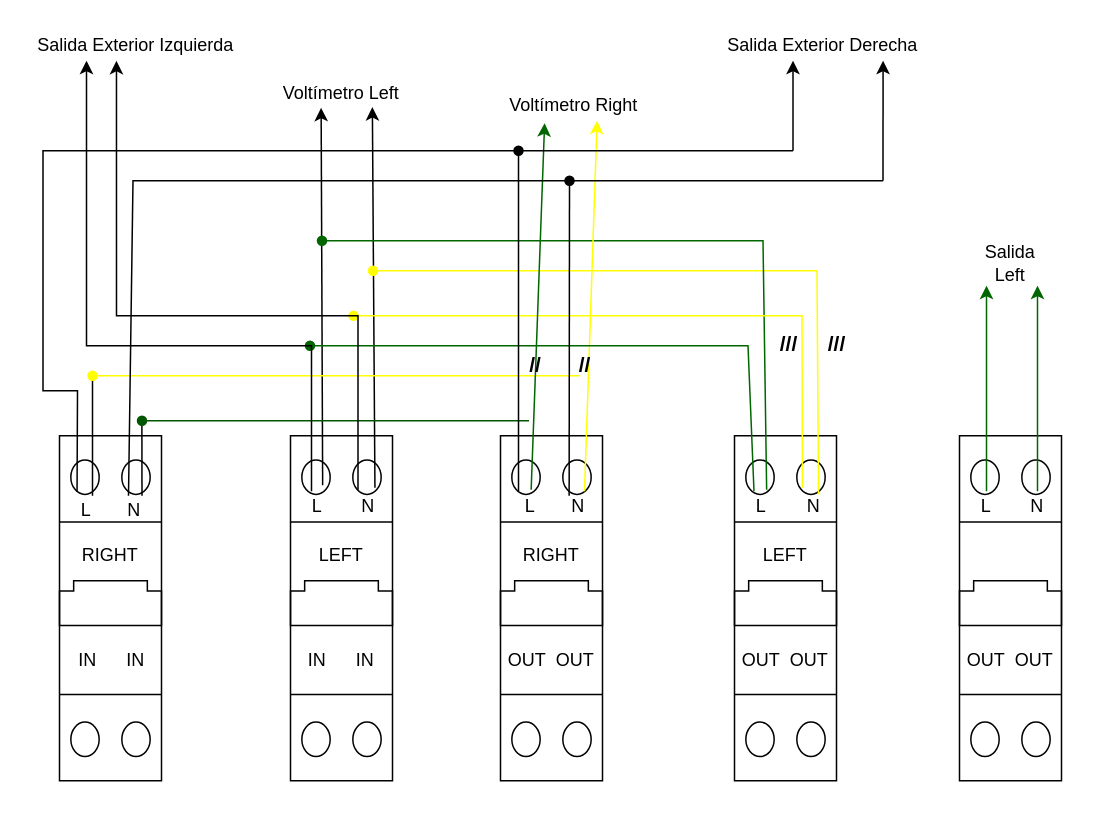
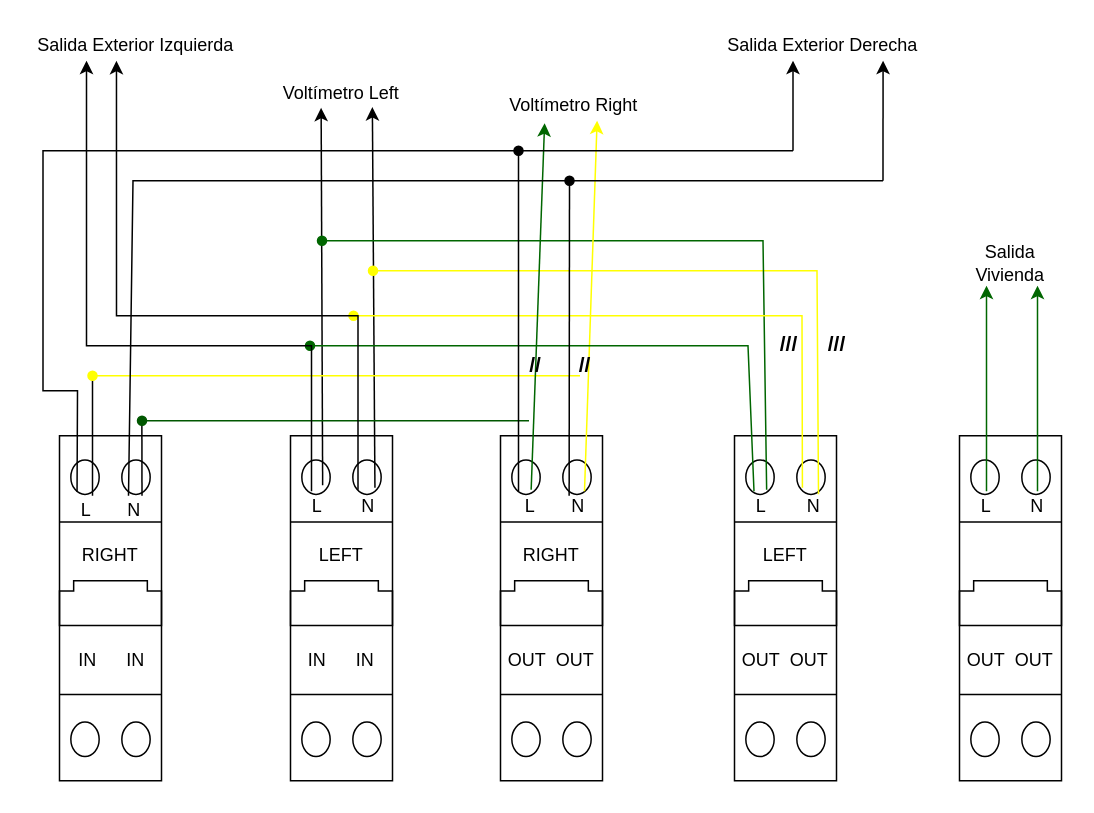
  <mxCell id="0" />
  <mxCell id="1" parent="0" />
  <mxCell id="2" value="" style="verticalLabelPosition=bottom;dashed=0;shadow=0;html=1;align=center;verticalAlign=top;shape=mxgraph.cabinets.cb_2p;" parent="1" vertex="1"><mxGeometry x="193" y="290" width="68" height="230" as="geometry" /></mxCell>
  <mxCell id="3" style="edgeStyle=none;rounded=0;orthogonalLoop=1;jettySize=auto;html=1;exitX=0.828;exitY=0.151;exitDx=0;exitDy=0;strokeColor=#000000;endArrow=classic;endFill=1;exitPerimeter=0;entryX=0.647;entryY=0.97;entryDx=0;entryDy=0;entryPerimeter=0;" parent="1" edge="1" target="52" source="2"><mxGeometry relative="1" as="geometry"><mxPoint x="247" y="140" as="targetPoint" /><mxPoint x="247" y="277" as="sourcePoint" /></mxGeometry></mxCell>
  <mxCell id="4" style="rounded=0;orthogonalLoop=1;jettySize=auto;html=1;exitX=0.5;exitY=0;exitDx=0;exitDy=0;strokeColor=#000000;endArrow=classic;endFill=1;entryX=0.403;entryY=0.993;entryDx=0;entryDy=0;entryPerimeter=0;" edge="1" parent="1" target="52"><mxGeometry relative="1" as="geometry"><mxPoint x="211.9" y="140.16" as="targetPoint" /><mxPoint x="214.44" y="323" as="sourcePoint" /></mxGeometry></mxCell>
  <mxCell id="5" value="" style="verticalLabelPosition=bottom;dashed=0;shadow=0;html=1;align=center;verticalAlign=top;shape=mxgraph.cabinets.cb_2p;" parent="1" vertex="1"><mxGeometry x="489" y="290" width="68" height="230" as="geometry" /></mxCell>
  <mxCell id="6" style="edgeStyle=none;rounded=0;orthogonalLoop=1;jettySize=auto;html=1;exitX=0.5;exitY=0;exitDx=0;exitDy=0;strokeColor=#FFFF00;endArrow=oval;endFill=1;" parent="1" edge="1"><mxGeometry relative="1" as="geometry"><mxPoint x="248" y="180" as="targetPoint" /><mxPoint x="545" y="329" as="sourcePoint" /><Array as="points"><mxPoint x="544" y="180" /></Array></mxGeometry></mxCell>
  <mxCell id="7" value="///" style="edgeLabel;html=1;align=center;verticalAlign=middle;resizable=0;points=[];fontSize=14;fontColor=#000000;labelBackgroundColor=none;fontStyle=1" parent="6" vertex="1" connectable="0"><mxGeometry x="0.324" y="1" relative="1" as="geometry"><mxPoint x="126.15" y="47" as="offset" /></mxGeometry></mxCell>
  <mxCell id="8" style="edgeStyle=none;rounded=0;orthogonalLoop=1;jettySize=auto;html=1;exitX=0.5;exitY=0;exitDx=0;exitDy=0;strokeColor=#006600;endArrow=oval;endFill=1;" parent="1" edge="1"><mxGeometry relative="1" as="geometry"><mxPoint x="214" y="160" as="targetPoint" /><mxPoint x="510.44" y="326" as="sourcePoint" /><Array as="points"><mxPoint x="508" y="160" /></Array></mxGeometry></mxCell>
  <mxCell id="9" value="///" style="edgeLabel;html=1;align=center;verticalAlign=middle;resizable=0;points=[];fontSize=14;fontColor=#000000;labelBackgroundColor=none;fontStyle=1" parent="8" vertex="1" connectable="0"><mxGeometry x="0.289" y="1" relative="1" as="geometry"><mxPoint x="178.17" y="67" as="offset" /></mxGeometry></mxCell>
  <mxCell id="10" value="" style="verticalLabelPosition=bottom;dashed=0;shadow=0;html=1;align=center;verticalAlign=top;shape=mxgraph.cabinets.cb_2p;" parent="1" vertex="1"><mxGeometry x="333" y="290" width="68" height="230" as="geometry" /></mxCell>
  <mxCell id="11" style="edgeStyle=none;rounded=0;orthogonalLoop=1;jettySize=auto;html=1;strokeColor=#FFFF00;endArrow=classic;endFill=1;entryX=0.61;entryY=1;entryDx=0;entryDy=0;entryPerimeter=0;" parent="1" edge="1" target="55"><mxGeometry relative="1" as="geometry"><mxPoint x="387.44" y="141.62" as="targetPoint" /><mxPoint x="389" y="327" as="sourcePoint" /></mxGeometry></mxCell>
  <mxCell id="12" value="" style="verticalLabelPosition=bottom;dashed=0;shadow=0;html=1;align=center;verticalAlign=top;shape=mxgraph.cabinets.cb_2p;" parent="1" vertex="1"><mxGeometry x="39" y="290" width="68" height="230" as="geometry" /></mxCell>
  <mxCell id="13" value="" style="verticalLabelPosition=bottom;dashed=0;shadow=0;html=1;align=center;verticalAlign=top;shape=mxgraph.cabinets.cb_2p;" parent="1" vertex="1"><mxGeometry x="639" y="290" width="68" height="230" as="geometry" /></mxCell>
  <mxCell id="14" value="RIGHT" style="text;html=1;strokeColor=none;fillColor=none;align=center;verticalAlign=middle;whiteSpace=wrap;rounded=0;" parent="1" vertex="1"><mxGeometry x="53" y="360" width="40" height="20" as="geometry" /></mxCell>
  <mxCell id="15" value="LEFT" style="text;html=1;strokeColor=none;fillColor=none;align=center;verticalAlign=middle;whiteSpace=wrap;rounded=0;" parent="1" vertex="1"><mxGeometry x="207" y="360" width="40" height="20" as="geometry" /></mxCell>
  <mxCell id="16" value="LEFT" style="text;html=1;strokeColor=none;fillColor=none;align=center;verticalAlign=middle;whiteSpace=wrap;rounded=0;" parent="1" vertex="1"><mxGeometry x="503" y="360" width="40" height="20" as="geometry" /></mxCell>
  <mxCell id="17" value="RIGHT" style="text;html=1;strokeColor=none;fillColor=none;align=center;verticalAlign=middle;whiteSpace=wrap;rounded=0;" parent="1" vertex="1"><mxGeometry x="347" y="360" width="40" height="20" as="geometry" /></mxCell>
  <mxCell id="18" value="IN" style="text;html=1;strokeColor=none;fillColor=none;align=center;verticalAlign=middle;whiteSpace=wrap;rounded=0;" parent="1" vertex="1"><mxGeometry x="50" y="430" width="16" height="20" as="geometry" /></mxCell>
  <mxCell id="19" value="IN" style="text;html=1;strokeColor=none;fillColor=none;align=center;verticalAlign=middle;whiteSpace=wrap;rounded=0;" parent="1" vertex="1"><mxGeometry x="82" y="430" width="16" height="20" as="geometry" /></mxCell>
  <mxCell id="20" value="IN" style="text;html=1;strokeColor=none;fillColor=none;align=center;verticalAlign=middle;whiteSpace=wrap;rounded=0;" parent="1" vertex="1"><mxGeometry x="235" y="430" width="16" height="20" as="geometry" /></mxCell>
  <mxCell id="21" value="IN" style="text;html=1;strokeColor=none;fillColor=none;align=center;verticalAlign=middle;whiteSpace=wrap;rounded=0;" parent="1" vertex="1"><mxGeometry x="203" y="430" width="16" height="20" as="geometry" /></mxCell>
  <mxCell id="22" value="OUT" style="text;html=1;strokeColor=none;fillColor=none;align=center;verticalAlign=middle;whiteSpace=wrap;rounded=0;" parent="1" vertex="1"><mxGeometry x="375" y="430" width="16" height="20" as="geometry" /></mxCell>
  <mxCell id="23" value="OUT" style="text;html=1;strokeColor=none;fillColor=none;align=center;verticalAlign=middle;whiteSpace=wrap;rounded=0;" parent="1" vertex="1"><mxGeometry x="343" y="430" width="16" height="20" as="geometry" /></mxCell>
  <mxCell id="24" value="OUT" style="text;html=1;strokeColor=none;fillColor=none;align=center;verticalAlign=middle;whiteSpace=wrap;rounded=0;" parent="1" vertex="1"><mxGeometry x="531" y="430" width="16" height="20" as="geometry" /></mxCell>
  <mxCell id="25" value="OUT" style="text;html=1;strokeColor=none;fillColor=none;align=center;verticalAlign=middle;whiteSpace=wrap;rounded=0;" parent="1" vertex="1"><mxGeometry x="499" y="430" width="16" height="20" as="geometry" /></mxCell>
  <mxCell id="26" value="OUT" style="text;html=1;strokeColor=none;fillColor=none;align=center;verticalAlign=middle;whiteSpace=wrap;rounded=0;" parent="1" vertex="1"><mxGeometry x="681" y="430" width="16" height="20" as="geometry" /></mxCell>
  <mxCell id="27" value="OUT" style="text;html=1;strokeColor=none;fillColor=none;align=center;verticalAlign=middle;whiteSpace=wrap;rounded=0;" parent="1" vertex="1"><mxGeometry x="649" y="430" width="16" height="20" as="geometry" /></mxCell>
  <mxCell id="28" style="edgeStyle=none;rounded=0;orthogonalLoop=1;jettySize=auto;html=1;exitX=0.25;exitY=0;exitDx=0;exitDy=0;startArrow=none;startFill=0;endArrow=none;endFill=0;strokeColor=#000000;" edge="1" parent="1"><mxGeometry relative="1" as="geometry"><mxPoint x="61" y="250" as="targetPoint" /><mxPoint x="61" y="330" as="sourcePoint" /></mxGeometry></mxCell>
  <mxCell id="29" value="L" style="text;html=1;strokeColor=none;fillColor=none;align=center;verticalAlign=middle;whiteSpace=wrap;rounded=0;" parent="1" vertex="1"><mxGeometry x="49" y="330" width="16" height="20" as="geometry" /></mxCell>
  <mxCell id="30" style="edgeStyle=none;rounded=0;orthogonalLoop=1;jettySize=auto;html=1;exitX=0.5;exitY=0;exitDx=0;exitDy=0;strokeColor=none;endArrow=none;endFill=0;" parent="1" edge="1"><mxGeometry relative="1" as="geometry"><mxPoint x="90" y="250" as="targetPoint" /><mxPoint x="90" y="327" as="sourcePoint" /></mxGeometry></mxCell>
  <mxCell id="31" style="edgeStyle=none;rounded=0;orthogonalLoop=1;jettySize=auto;html=1;exitX=0.5;exitY=0;exitDx=0;exitDy=0;startArrow=none;startFill=0;endArrow=none;endFill=0;strokeColor=#000000;" edge="1" parent="1"><mxGeometry relative="1" as="geometry"><mxPoint x="93.923" y="280" as="targetPoint" /><mxPoint x="94" y="330" as="sourcePoint" /></mxGeometry></mxCell>
  <mxCell id="32" value="N" style="text;html=1;strokeColor=none;fillColor=none;align=center;verticalAlign=middle;whiteSpace=wrap;rounded=0;" parent="1" vertex="1"><mxGeometry x="81" y="330" width="16" height="20" as="geometry" /></mxCell>
  <mxCell id="33" value="N" style="text;html=1;strokeColor=none;fillColor=none;align=center;verticalAlign=middle;whiteSpace=wrap;rounded=0;" parent="1" vertex="1"><mxGeometry x="237" y="327" width="16" height="20" as="geometry" /></mxCell>
  <mxCell id="34" value="L" style="text;html=1;strokeColor=none;fillColor=none;align=center;verticalAlign=middle;whiteSpace=wrap;rounded=0;" parent="1" vertex="1"><mxGeometry x="203" y="327" width="16" height="20" as="geometry" /></mxCell>
  <mxCell id="35" value="N" style="text;html=1;strokeColor=none;fillColor=none;align=center;verticalAlign=middle;whiteSpace=wrap;rounded=0;" parent="1" vertex="1"><mxGeometry x="377" y="327" width="16" height="20" as="geometry" /></mxCell>
  <mxCell id="36" value="L" style="text;html=1;strokeColor=none;fillColor=none;align=center;verticalAlign=middle;whiteSpace=wrap;rounded=0;" parent="1" vertex="1"><mxGeometry x="345" y="327" width="16" height="20" as="geometry" /></mxCell>
  <mxCell id="37" style="edgeStyle=none;rounded=0;orthogonalLoop=1;jettySize=auto;html=1;exitX=0.71;exitY=0.151;exitDx=0;exitDy=0;startFill=0;endArrow=oval;endFill=1;exitPerimeter=0;strokeColor=#FFFF00;" edge="1" parent="1"><mxGeometry relative="1" as="geometry"><mxPoint x="235" y="210" as="targetPoint" /><mxPoint x="534.28" y="324.73" as="sourcePoint" /><Array as="points"><mxPoint x="534" y="210" /></Array></mxGeometry></mxCell>
  <mxCell id="38" value="N" style="text;html=1;strokeColor=none;fillColor=none;align=center;verticalAlign=middle;whiteSpace=wrap;rounded=0;" parent="1" vertex="1"><mxGeometry x="534" y="327" width="16" height="20" as="geometry" /></mxCell>
  <mxCell id="39" style="edgeStyle=none;rounded=0;orthogonalLoop=1;jettySize=auto;html=1;exitX=0;exitY=0;exitDx=0;exitDy=0;startFill=0;endArrow=oval;endFill=1;strokeColor=#006600;" edge="1" parent="1"><mxGeometry relative="1" as="geometry"><mxPoint x="206" y="230" as="targetPoint" /><mxPoint x="502" y="327" as="sourcePoint" /><Array as="points"><mxPoint x="498" y="230" /></Array></mxGeometry></mxCell>
  <mxCell id="40" value="L" style="text;html=1;strokeColor=none;fillColor=none;align=center;verticalAlign=middle;whiteSpace=wrap;rounded=0;" parent="1" vertex="1"><mxGeometry x="499" y="327" width="16" height="20" as="geometry" /></mxCell>
  <mxCell id="41" style="rounded=0;orthogonalLoop=1;jettySize=auto;html=1;exitX=0.5;exitY=0;exitDx=0;exitDy=0;strokeColor=#006600;" parent="1" source="42" edge="1"><mxGeometry relative="1" as="geometry"><mxPoint x="691" y="190" as="targetPoint" /></mxGeometry></mxCell>
  <mxCell id="42" value="N" style="text;html=1;strokeColor=none;fillColor=none;align=center;verticalAlign=middle;whiteSpace=wrap;rounded=0;" parent="1" vertex="1"><mxGeometry x="683" y="327" width="16" height="20" as="geometry" /></mxCell>
  <mxCell id="43" style="edgeStyle=none;rounded=0;orthogonalLoop=1;jettySize=auto;html=1;exitX=0.5;exitY=0;exitDx=0;exitDy=0;strokeColor=#006600;" parent="1" source="44" edge="1"><mxGeometry relative="1" as="geometry"><mxPoint x="657" y="190" as="targetPoint" /></mxGeometry></mxCell>
  <mxCell id="44" value="L" style="text;html=1;strokeColor=none;fillColor=none;align=center;verticalAlign=middle;whiteSpace=wrap;rounded=0;" parent="1" vertex="1"><mxGeometry x="649" y="327" width="16" height="20" as="geometry" /></mxCell>
- <mxCell id="45" value="Salida Left" style="text;html=1;strokeColor=none;fillColor=none;align=center;verticalAlign=middle;whiteSpace=wrap;rounded=0;" parent="1" vertex="1"><mxGeometry x="653" y="165" width="40" height="20" as="geometry" /></mxCell>
+ <mxCell id="45" value="Salida Vivienda" style="text;html=1;strokeColor=none;fillColor=none;align=center;verticalAlign=middle;whiteSpace=wrap;rounded=0;" parent="1" vertex="1"><mxGeometry x="653" y="165" width="40" height="20" as="geometry" /></mxCell>
  <mxCell id="46" value="Salida Exterior Izquierda" style="text;html=1;strokeColor=none;fillColor=none;align=center;verticalAlign=middle;whiteSpace=wrap;rounded=0;" parent="1" vertex="1"><mxGeometry x="20" y="20" width="140" height="20" as="geometry" /></mxCell>
  <mxCell id="47" value="" style="endArrow=oval;html=1;strokeColor=#005700;endFill=1;fillColor=#008a00;" parent="1" edge="1"><mxGeometry width="50" height="50" relative="1" as="geometry"><mxPoint x="352" y="280" as="sourcePoint" /><mxPoint x="94" y="280" as="targetPoint" /></mxGeometry></mxCell>
  <mxCell id="48" value="" style="endArrow=oval;html=1;endFill=1;fillColor=#e3c800;strokeColor=#FFFF00;" parent="1" edge="1"><mxGeometry width="50" height="50" relative="1" as="geometry"><mxPoint x="386" y="250" as="sourcePoint" /><mxPoint x="61" y="250" as="targetPoint" /></mxGeometry></mxCell>
  <mxCell id="49" style="edgeStyle=none;rounded=0;orthogonalLoop=1;jettySize=auto;html=1;exitX=0.5;exitY=0;exitDx=0;exitDy=0;strokeColor=#006600;startArrow=none;startFill=0;endArrow=classic;endFill=1;entryX=0.36;entryY=1.081;entryDx=0;entryDy=0;entryPerimeter=0;" parent="1" edge="1" target="55"><mxGeometry relative="1" as="geometry"><mxPoint x="354" y="190" as="targetPoint" /><mxPoint x="353.44" y="326" as="sourcePoint" /></mxGeometry></mxCell>
  <mxCell id="50" value="//" style="edgeLabel;html=1;align=center;verticalAlign=middle;resizable=0;points=[];labelBackgroundColor=none;fontSize=14;fontColor=#000000;fontStyle=1" parent="49" vertex="1" connectable="0"><mxGeometry x="0.252" y="2" relative="1" as="geometry"><mxPoint x="-1.79" y="69.37" as="offset" /></mxGeometry></mxCell>
  <mxCell id="51" value="//" style="edgeLabel;html=1;align=center;verticalAlign=middle;resizable=0;points=[];labelBackgroundColor=none;fontSize=14;fontColor=#000000;fontStyle=1" vertex="1" connectable="0" parent="49"><mxGeometry x="0.252" y="2" relative="1" as="geometry"><mxPoint x="31.21" y="69.37" as="offset" /></mxGeometry></mxCell>
  <mxCell id="52" value="Voltímetro Left" style="text;html=1;strokeColor=none;fillColor=none;align=center;verticalAlign=middle;whiteSpace=wrap;rounded=0;" vertex="1" parent="1"><mxGeometry x="157" y="51.5" width="140" height="20" as="geometry" /></mxCell>
  <mxCell id="53" style="edgeStyle=none;rounded=0;orthogonalLoop=1;jettySize=auto;html=1;strokeColor=#000000;endArrow=classic;endFill=1;entryX=0.25;entryY=1;entryDx=0;entryDy=0;exitX=0;exitY=0;exitDx=0;exitDy=0;" edge="1" parent="1"><mxGeometry relative="1" as="geometry"><mxPoint x="57" y="40" as="targetPoint" /><mxPoint x="207" y="327" as="sourcePoint" /><Array as="points"><mxPoint x="207" y="230" /><mxPoint x="57" y="230" /></Array></mxGeometry></mxCell>
  <mxCell id="54" style="edgeStyle=none;rounded=0;orthogonalLoop=1;jettySize=auto;html=1;strokeColor=#000000;endArrow=classic;endFill=1;entryX=0.407;entryY=1.004;entryDx=0;entryDy=0;entryPerimeter=0;" edge="1" parent="1" target="46"><mxGeometry relative="1" as="geometry"><mxPoint x="74" y="140" as="targetPoint" /><mxPoint x="238" y="326" as="sourcePoint" /><Array as="points"><mxPoint x="238" y="250" /><mxPoint x="238" y="210" /><mxPoint x="77" y="210" /></Array></mxGeometry></mxCell>
  <mxCell id="55" value="Voltímetro Right" style="text;html=1;strokeColor=none;fillColor=none;align=center;verticalAlign=middle;whiteSpace=wrap;rounded=0;" vertex="1" parent="1"><mxGeometry x="312" y="60" width="140" height="20" as="geometry" /></mxCell>
  <mxCell id="56" style="edgeStyle=none;rounded=0;orthogonalLoop=1;jettySize=auto;html=1;exitX=0.172;exitY=0.162;exitDx=0;exitDy=0;startArrow=none;startFill=0;endArrow=none;endFill=0;strokeColor=#000000;exitPerimeter=0;" edge="1" parent="1" source="12"><mxGeometry relative="1" as="geometry"><mxPoint x="28" y="100" as="targetPoint" /><mxPoint x="52.23" y="329" as="sourcePoint" /><Array as="points"><mxPoint x="51" y="260" /><mxPoint x="28" y="260" /><mxPoint x="28" y="200" /><mxPoint x="28" y="100" /><mxPoint x="528" y="100" /></Array></mxGeometry></mxCell>
  <mxCell id="57" value="Salida Exterior Derecha" style="text;html=1;strokeColor=none;fillColor=none;align=center;verticalAlign=middle;whiteSpace=wrap;rounded=0;" vertex="1" parent="1"><mxGeometry x="478" y="20" width="140" height="20" as="geometry" /></mxCell>
  <mxCell id="58" style="edgeStyle=none;rounded=0;orthogonalLoop=1;jettySize=auto;html=1;startArrow=none;startFill=0;endArrow=oval;endFill=1;strokeColor=#000000;" edge="1" parent="1"><mxGeometry relative="1" as="geometry"><mxPoint x="345" y="100" as="targetPoint" /><mxPoint x="345" y="327" as="sourcePoint" /></mxGeometry></mxCell>
  <mxCell id="59" style="edgeStyle=none;rounded=0;orthogonalLoop=1;jettySize=auto;html=1;startArrow=none;startFill=0;endArrow=oval;endFill=1;strokeColor=#000000;" edge="1" parent="1"><mxGeometry relative="1" as="geometry"><mxPoint x="379" y="120" as="targetPoint" /><mxPoint x="378.77" y="330" as="sourcePoint" /></mxGeometry></mxCell>
  <mxCell id="60" style="edgeStyle=none;rounded=0;orthogonalLoop=1;jettySize=auto;html=1;exitX=0.25;exitY=0;exitDx=0;exitDy=0;startArrow=none;startFill=0;endArrow=none;endFill=0;strokeColor=#000000;" edge="1" parent="1"><mxGeometry relative="1" as="geometry"><mxPoint x="88" y="120" as="targetPoint" /><mxPoint x="85" y="330" as="sourcePoint" /><Array as="points"><mxPoint x="88" y="120" /><mxPoint x="588" y="120" /></Array></mxGeometry></mxCell>
  <mxCell id="61" style="edgeStyle=none;rounded=0;orthogonalLoop=1;jettySize=auto;html=1;startArrow=none;startFill=0;endArrow=classic;endFill=1;strokeColor=#000000;" edge="1" parent="1"><mxGeometry relative="1" as="geometry"><mxPoint x="527.999" y="40" as="targetPoint" /><mxPoint x="528" y="100" as="sourcePoint" /></mxGeometry></mxCell>
  <mxCell id="62" style="edgeStyle=none;rounded=0;orthogonalLoop=1;jettySize=auto;html=1;startArrow=none;startFill=0;endArrow=classic;endFill=1;strokeColor=#000000;entryX=0.786;entryY=1;entryDx=0;entryDy=0;entryPerimeter=0;" edge="1" parent="1" target="57"><mxGeometry relative="1" as="geometry"><mxPoint x="587.999" y="60" as="targetPoint" /><mxPoint x="588" y="120" as="sourcePoint" /></mxGeometry></mxCell>
